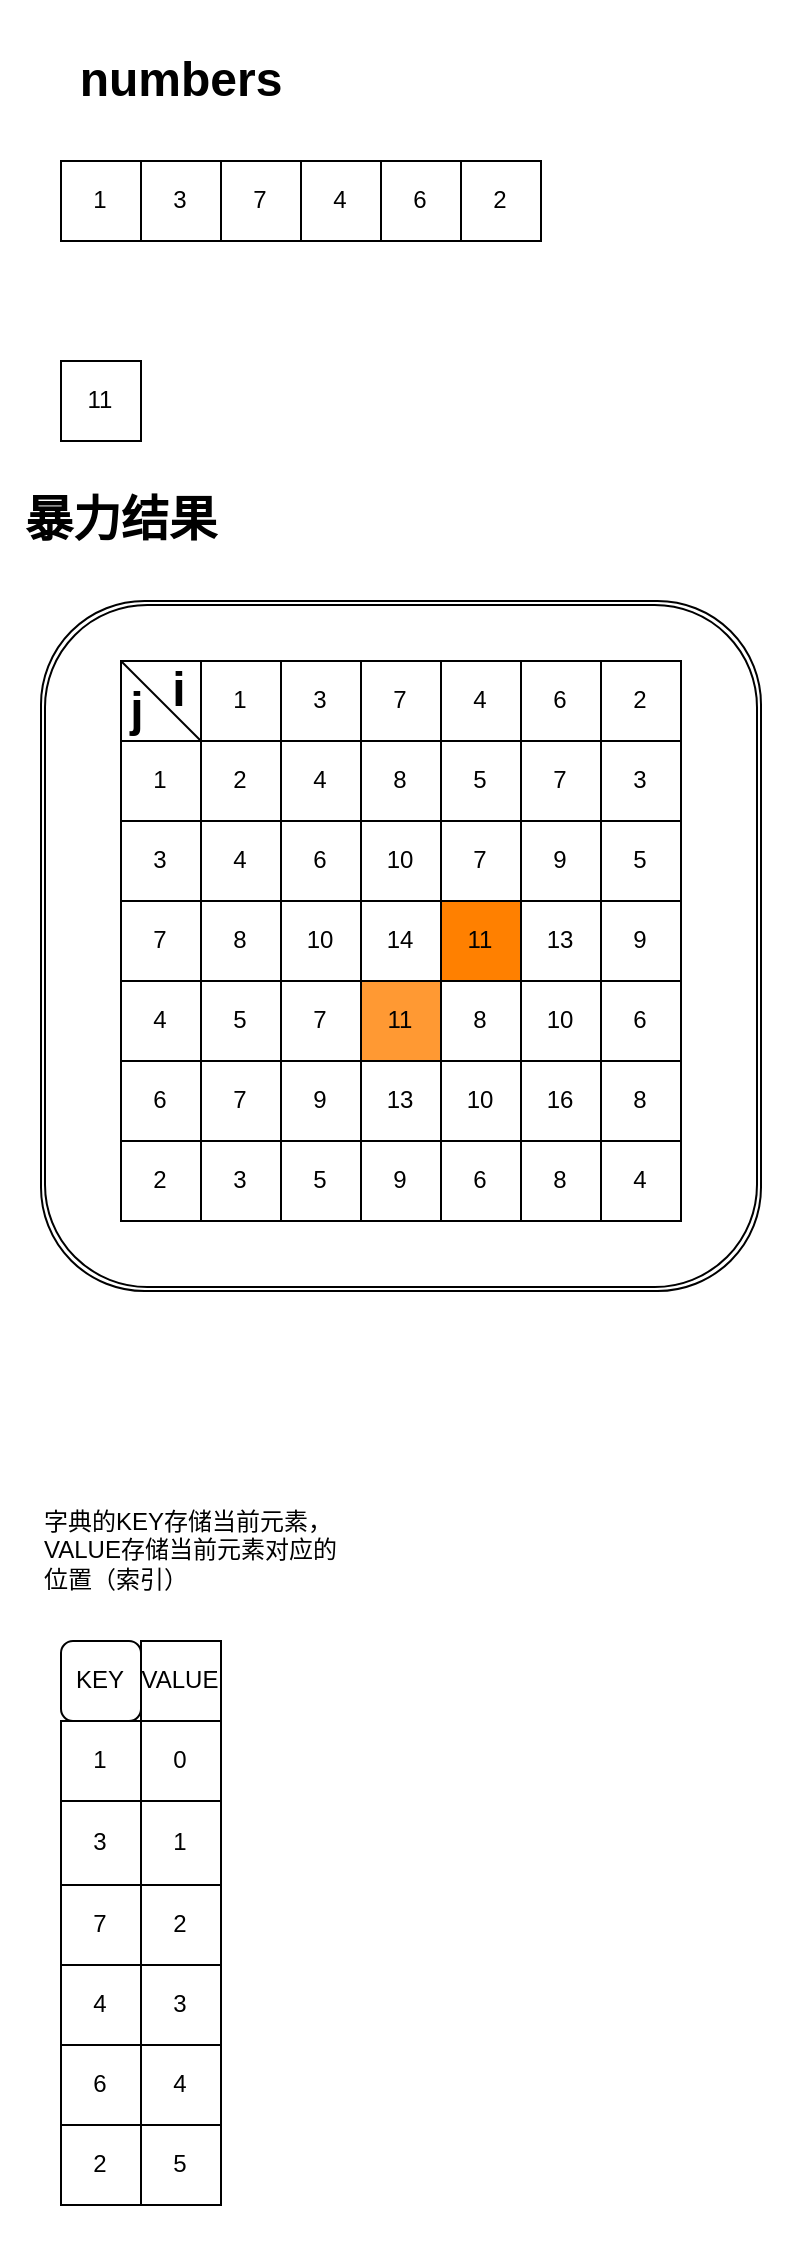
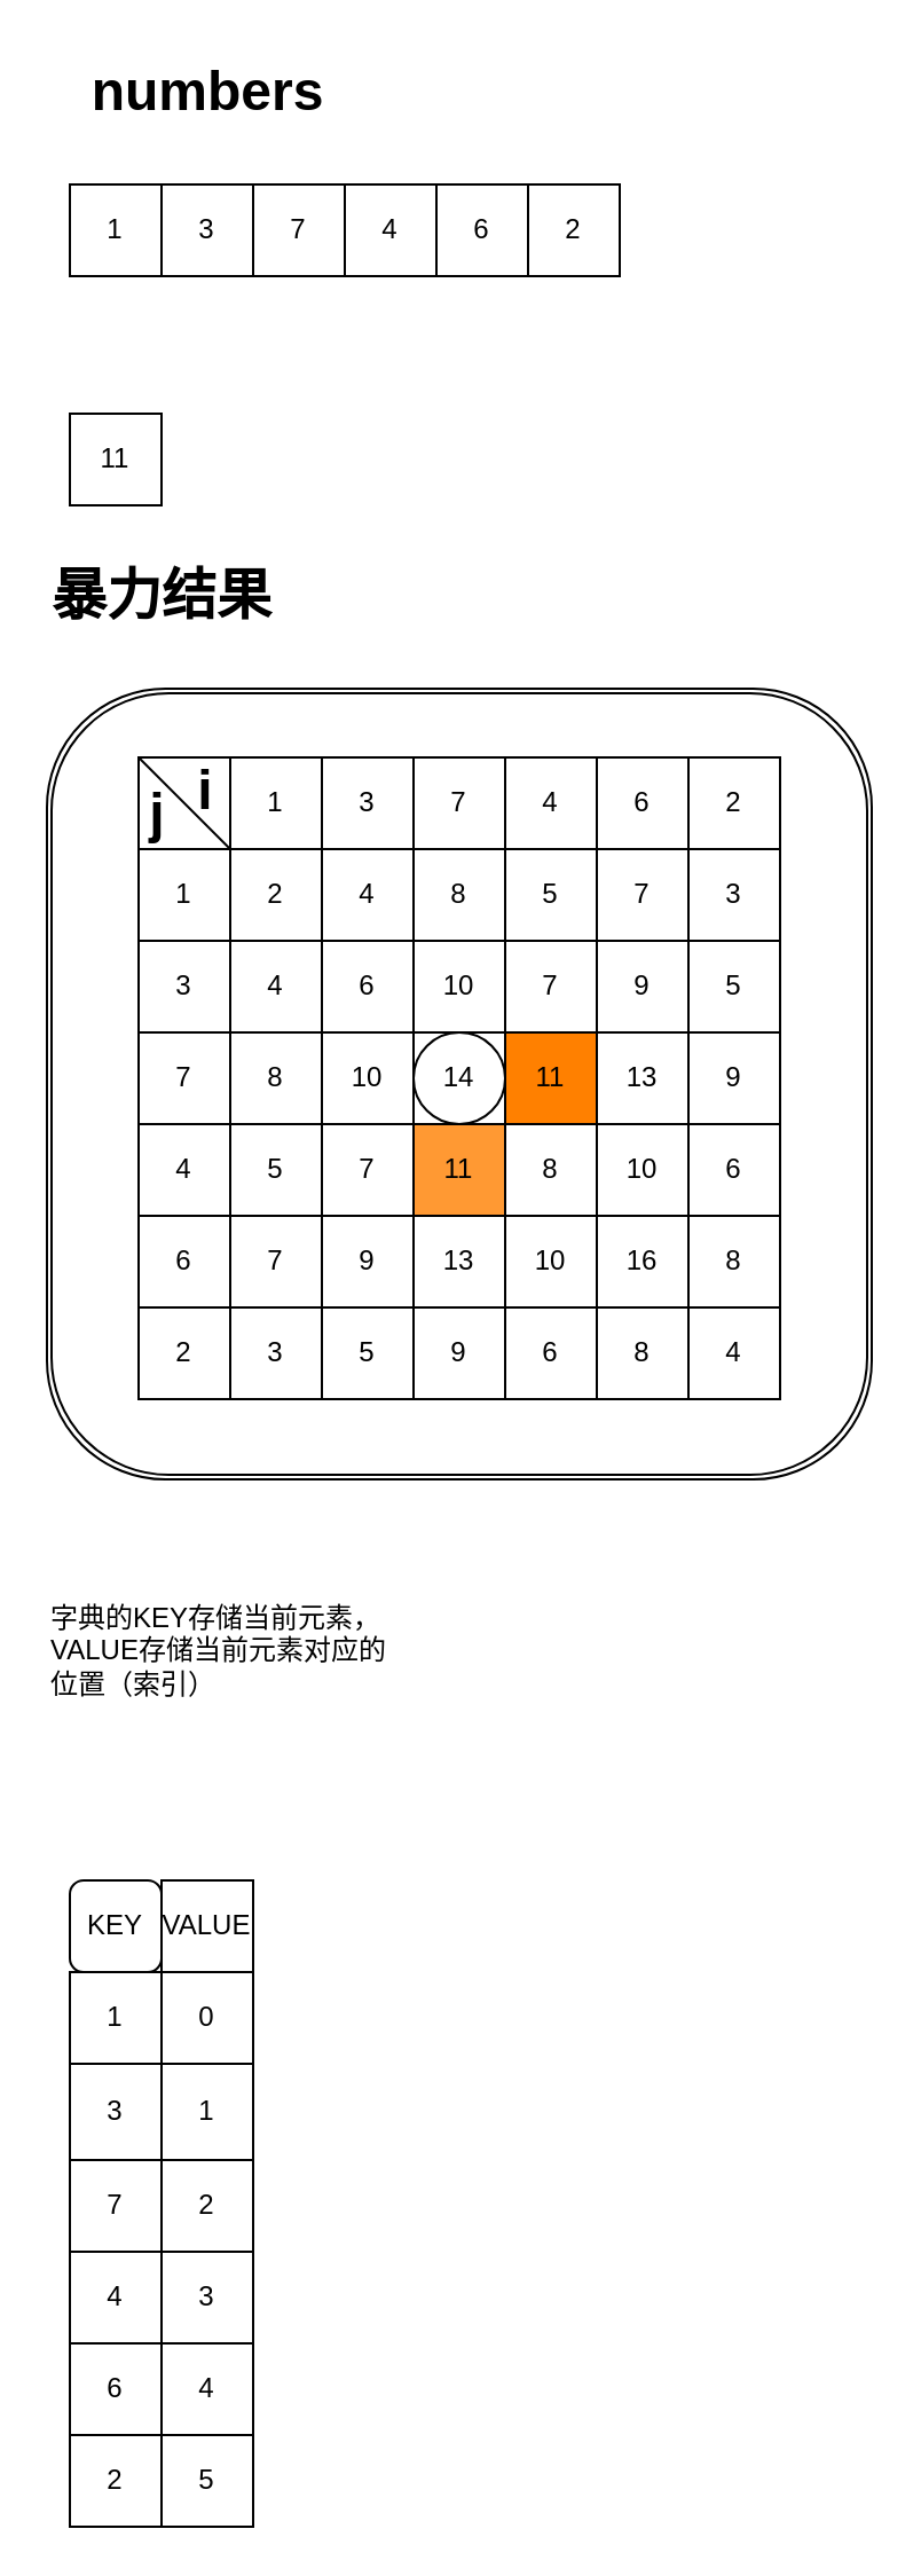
  <mxCell id="0" />
  <mxCell id="1" parent="0" />
  <mxCell id="2" value="numbers" style="text;strokeColor=none;fillColor=none;html=1;fontSize=24;fontStyle=1;verticalAlign=middle;align=center;" parent="1" vertex="1"><mxGeometry x="40" y="20" width="100" height="40" as="geometry" /></mxCell>
  <mxCell id="3" value="" style="group" parent="1" vertex="1" connectable="0"><mxGeometry x="30" y="80" width="240" height="40" as="geometry" /></mxCell>
  <mxCell id="4" value="2" style="rounded=0;whiteSpace=wrap;html=1;" parent="3" vertex="1"><mxGeometry x="200" width="40" height="40" as="geometry" /></mxCell>
  <mxCell id="5" value="6" style="rounded=0;whiteSpace=wrap;html=1;" parent="3" vertex="1"><mxGeometry x="160" width="40" height="40" as="geometry" /></mxCell>
  <mxCell id="6" value="4" style="rounded=0;whiteSpace=wrap;html=1;" parent="3" vertex="1"><mxGeometry x="120" width="40" height="40" as="geometry" /></mxCell>
  <mxCell id="7" value="7" style="rounded=0;whiteSpace=wrap;html=1;" parent="3" vertex="1"><mxGeometry x="80" width="40" height="40" as="geometry" /></mxCell>
  <mxCell id="8" value="3" style="rounded=0;whiteSpace=wrap;html=1;" parent="3" vertex="1"><mxGeometry x="40" width="40" height="40" as="geometry" /></mxCell>
  <mxCell id="9" value="1" style="rounded=0;whiteSpace=wrap;html=1;" parent="3" vertex="1"><mxGeometry width="40" height="40" as="geometry" /></mxCell>
  <mxCell id="10" value="11" style="rounded=0;whiteSpace=wrap;html=1;" parent="1" vertex="1"><mxGeometry x="30" y="180" width="40" height="40" as="geometry" /></mxCell>
  <mxCell id="11" value="" style="group" parent="1" vertex="1" connectable="0"><mxGeometry x="50" y="330" width="330" height="315" as="geometry" /></mxCell>
  <mxCell id="12" value="" style="shape=ext;double=1;rounded=1;whiteSpace=wrap;html=1;fillColor=#FFFFFF;" parent="11" vertex="1"><mxGeometry x="-30" y="-30" width="360" height="345" as="geometry" /></mxCell>
  <mxCell id="13" value="" style="group" parent="11" vertex="1" connectable="0"><mxGeometry x="50" width="240" height="40" as="geometry" /></mxCell>
  <mxCell id="14" value="2" style="rounded=0;whiteSpace=wrap;html=1;" parent="13" vertex="1"><mxGeometry x="200" width="40" height="40" as="geometry" /></mxCell>
  <mxCell id="15" value="6" style="rounded=0;whiteSpace=wrap;html=1;" parent="13" vertex="1"><mxGeometry x="160" width="40" height="40" as="geometry" /></mxCell>
  <mxCell id="16" value="4" style="rounded=0;whiteSpace=wrap;html=1;" parent="13" vertex="1"><mxGeometry x="120" width="40" height="40" as="geometry" /></mxCell>
  <mxCell id="17" value="7" style="rounded=0;whiteSpace=wrap;html=1;" parent="13" vertex="1"><mxGeometry x="80" width="40" height="40" as="geometry" /></mxCell>
  <mxCell id="18" value="3" style="rounded=0;whiteSpace=wrap;html=1;" parent="13" vertex="1"><mxGeometry x="40" width="40" height="40" as="geometry" /></mxCell>
  <mxCell id="19" value="1" style="rounded=0;whiteSpace=wrap;html=1;" parent="13" vertex="1"><mxGeometry width="40" height="40" as="geometry" /></mxCell>
  <mxCell id="20" value="1" style="rounded=0;whiteSpace=wrap;html=1;" parent="11" vertex="1"><mxGeometry x="10" y="40" width="40" height="40" as="geometry" /></mxCell>
  <mxCell id="21" value="3" style="rounded=0;whiteSpace=wrap;html=1;" parent="11" vertex="1"><mxGeometry x="10" y="80" width="40" height="40" as="geometry" /></mxCell>
  <mxCell id="22" value="7" style="rounded=0;whiteSpace=wrap;html=1;" parent="11" vertex="1"><mxGeometry x="10" y="120" width="40" height="40" as="geometry" /></mxCell>
  <mxCell id="23" value="4" style="rounded=0;whiteSpace=wrap;html=1;" parent="11" vertex="1"><mxGeometry x="10" y="160" width="40" height="40" as="geometry" /></mxCell>
  <mxCell id="24" value="6" style="rounded=0;whiteSpace=wrap;html=1;" parent="11" vertex="1"><mxGeometry x="10" y="200" width="40" height="40" as="geometry" /></mxCell>
  <mxCell id="25" value="2" style="rounded=0;whiteSpace=wrap;html=1;" parent="11" vertex="1"><mxGeometry x="10" y="240" width="40" height="40" as="geometry" /></mxCell>
  <mxCell id="26" value="2" style="rounded=0;whiteSpace=wrap;html=1;" parent="11" vertex="1"><mxGeometry x="50" y="40" width="40" height="40" as="geometry" /></mxCell>
  <mxCell id="27" value="4" style="rounded=0;whiteSpace=wrap;html=1;" parent="11" vertex="1"><mxGeometry x="90" y="40" width="40" height="40" as="geometry" /></mxCell>
  <mxCell id="28" value="8" style="rounded=0;whiteSpace=wrap;html=1;" parent="11" vertex="1"><mxGeometry x="130" y="40" width="40" height="40" as="geometry" /></mxCell>
  <mxCell id="29" value="4" style="rounded=0;whiteSpace=wrap;html=1;" parent="11" vertex="1"><mxGeometry x="50" y="80" width="40" height="40" as="geometry" /></mxCell>
  <mxCell id="30" value="8" style="rounded=0;whiteSpace=wrap;html=1;" parent="11" vertex="1"><mxGeometry x="50" y="120" width="40" height="40" as="geometry" /></mxCell>
  <mxCell id="31" value="5" style="rounded=0;whiteSpace=wrap;html=1;" parent="11" vertex="1"><mxGeometry x="50" y="160" width="40" height="40" as="geometry" /></mxCell>
  <mxCell id="32" value="7" style="rounded=0;whiteSpace=wrap;html=1;" parent="11" vertex="1"><mxGeometry x="50" y="200" width="40" height="40" as="geometry" /></mxCell>
  <mxCell id="33" value="3" style="rounded=0;whiteSpace=wrap;html=1;" parent="11" vertex="1"><mxGeometry x="50" y="240" width="40" height="40" as="geometry" /></mxCell>
  <mxCell id="34" value="6" style="rounded=0;whiteSpace=wrap;html=1;" parent="11" vertex="1"><mxGeometry x="90" y="80" width="40" height="40" as="geometry" /></mxCell>
  <mxCell id="35" value="10" style="rounded=0;whiteSpace=wrap;html=1;" parent="11" vertex="1"><mxGeometry x="90" y="120" width="40" height="40" as="geometry" /></mxCell>
  <mxCell id="36" value="7" style="rounded=0;whiteSpace=wrap;html=1;" parent="11" vertex="1"><mxGeometry x="90" y="160" width="40" height="40" as="geometry" /></mxCell>
  <mxCell id="37" value="9" style="rounded=0;whiteSpace=wrap;html=1;" parent="11" vertex="1"><mxGeometry x="90" y="200" width="40" height="40" as="geometry" /></mxCell>
  <mxCell id="38" value="5" style="rounded=0;whiteSpace=wrap;html=1;" parent="11" vertex="1"><mxGeometry x="90" y="240" width="40" height="40" as="geometry" /></mxCell>
  <mxCell id="39" value="10" style="rounded=0;whiteSpace=wrap;html=1;" parent="11" vertex="1"><mxGeometry x="130" y="80" width="40" height="40" as="geometry" /></mxCell>
- <mxCell id="40" value="14" style="rounded=0;whiteSpace=wrap;html=1;" parent="11" vertex="1"><mxGeometry x="130" y="120" width="40" height="40" as="geometry" /></mxCell>
+ <mxCell id="40" value="14" style="ellipse;whiteSpace=wrap;html=1;" parent="11" vertex="1"><mxGeometry x="130" y="120" width="40" height="40" as="geometry" /></mxCell>
  <mxCell id="41" value="11" style="rounded=0;whiteSpace=wrap;html=1;fillColor=#FF9933;" parent="11" vertex="1"><mxGeometry x="130" y="160" width="40" height="40" as="geometry" /></mxCell>
  <mxCell id="42" value="13" style="rounded=0;whiteSpace=wrap;html=1;" parent="11" vertex="1"><mxGeometry x="130" y="200" width="40" height="40" as="geometry" /></mxCell>
  <mxCell id="43" value="9" style="rounded=0;whiteSpace=wrap;html=1;" parent="11" vertex="1"><mxGeometry x="130" y="240" width="40" height="40" as="geometry" /></mxCell>
  <mxCell id="44" value="5" style="rounded=0;whiteSpace=wrap;html=1;" parent="11" vertex="1"><mxGeometry x="170" y="40" width="40" height="40" as="geometry" /></mxCell>
  <mxCell id="45" value="6" style="rounded=0;whiteSpace=wrap;html=1;" parent="11" vertex="1"><mxGeometry x="170" y="240" width="40" height="40" as="geometry" /></mxCell>
  <mxCell id="46" value="10" style="rounded=0;whiteSpace=wrap;html=1;" parent="11" vertex="1"><mxGeometry x="170" y="200" width="40" height="40" as="geometry" /></mxCell>
  <mxCell id="47" value="8" style="rounded=0;whiteSpace=wrap;html=1;" parent="11" vertex="1"><mxGeometry x="170" y="160" width="40" height="40" as="geometry" /></mxCell>
  <mxCell id="48" value="11" style="rounded=0;whiteSpace=wrap;html=1;fillColor=#FF8000;" parent="11" vertex="1"><mxGeometry x="170" y="120" width="40" height="40" as="geometry" /></mxCell>
  <mxCell id="49" value="7" style="rounded=0;whiteSpace=wrap;html=1;" parent="11" vertex="1"><mxGeometry x="170" y="80" width="40" height="40" as="geometry" /></mxCell>
  <mxCell id="50" value="3" style="rounded=0;whiteSpace=wrap;html=1;" parent="11" vertex="1"><mxGeometry x="250" y="40" width="40" height="40" as="geometry" /></mxCell>
  <mxCell id="51" value="5" style="rounded=0;whiteSpace=wrap;html=1;" parent="11" vertex="1"><mxGeometry x="250" y="80" width="40" height="40" as="geometry" /></mxCell>
  <mxCell id="52" value="9" style="rounded=0;whiteSpace=wrap;html=1;" parent="11" vertex="1"><mxGeometry x="250" y="120" width="40" height="40" as="geometry" /></mxCell>
  <mxCell id="53" value="6" style="rounded=0;whiteSpace=wrap;html=1;" parent="11" vertex="1"><mxGeometry x="250" y="160" width="40" height="40" as="geometry" /></mxCell>
  <mxCell id="54" value="8" style="rounded=0;whiteSpace=wrap;html=1;" parent="11" vertex="1"><mxGeometry x="250" y="200" width="40" height="40" as="geometry" /></mxCell>
  <mxCell id="55" value="4" style="rounded=0;whiteSpace=wrap;html=1;" parent="11" vertex="1"><mxGeometry x="250" y="240" width="40" height="40" as="geometry" /></mxCell>
  <mxCell id="56" value="7" style="rounded=0;whiteSpace=wrap;html=1;" parent="11" vertex="1"><mxGeometry x="210" y="40" width="40" height="40" as="geometry" /></mxCell>
  <mxCell id="57" value="9" style="rounded=0;whiteSpace=wrap;html=1;" parent="11" vertex="1"><mxGeometry x="210" y="80" width="40" height="40" as="geometry" /></mxCell>
  <mxCell id="58" value="13" style="rounded=0;whiteSpace=wrap;html=1;" parent="11" vertex="1"><mxGeometry x="210" y="120" width="40" height="40" as="geometry" /></mxCell>
  <mxCell id="59" value="10" style="rounded=0;whiteSpace=wrap;html=1;" parent="11" vertex="1"><mxGeometry x="210" y="160" width="40" height="40" as="geometry" /></mxCell>
  <mxCell id="60" value="16" style="rounded=0;whiteSpace=wrap;html=1;" parent="11" vertex="1"><mxGeometry x="210" y="200" width="40" height="40" as="geometry" /></mxCell>
  <mxCell id="61" value="8" style="rounded=0;whiteSpace=wrap;html=1;" parent="11" vertex="1"><mxGeometry x="210" y="240" width="40" height="40" as="geometry" /></mxCell>
  <mxCell id="62" value="" style="rounded=0;whiteSpace=wrap;html=1;" parent="11" vertex="1"><mxGeometry x="10" width="40" height="40" as="geometry" /></mxCell>
  <mxCell id="63" value="" style="endArrow=none;html=1;entryX=0;entryY=0;entryDx=0;entryDy=0;exitX=1;exitY=0;exitDx=0;exitDy=0;" parent="11" source="64" target="62" edge="1"><mxGeometry width="50" height="50" relative="1" as="geometry"><mxPoint x="10" y="50" as="sourcePoint" /><mxPoint x="60" as="targetPoint" /></mxGeometry></mxCell>
  <mxCell id="64" value="i" style="text;strokeColor=none;fillColor=none;html=1;fontSize=24;fontStyle=1;verticalAlign=middle;align=center;" parent="11" vertex="1"><mxGeometry x="24" width="30" height="30" as="geometry" /></mxCell>
  <mxCell id="65" value="" style="endArrow=none;html=1;entryX=0;entryY=0;entryDx=0;entryDy=0;exitX=1;exitY=0;exitDx=0;exitDy=0;" parent="11" source="20" target="62" edge="1"><mxGeometry width="50" height="50" relative="1" as="geometry"><mxPoint x="50" y="40" as="sourcePoint" /><mxPoint x="10" as="targetPoint" /></mxGeometry></mxCell>
  <mxCell id="66" value="j" style="text;strokeColor=none;fillColor=none;html=1;fontSize=24;fontStyle=1;verticalAlign=middle;align=center;" parent="11" vertex="1"><mxGeometry y="10" width="36" height="30" as="geometry" /></mxCell>
- <mxCell id="67" value="暴力结果" style="text;strokeColor=none;fillColor=none;html=1;fontSize=24;fontStyle=1;verticalAlign=middle;align=center;" parent="1" vertex="1"><mxGeometry x="10" y="240" width="100" height="40" as="geometry" /></mxCell>
- <mxCell id="68" value="字典的KEY存储当前元素，VALUE存储当前元素对应的位置（索引）" style="text;html=1;strokeColor=none;fillColor=none;align=left;verticalAlign=middle;whiteSpace=wrap;rounded=0;" vertex="1" parent="1"><mxGeometry x="20" y="730" width="160" height="90" as="geometry" /></mxCell>
+ <mxCell id="67" value="暴力结果" style="text;strokeColor=none;fillColor=none;html=1;fontSize=24;fontStyle=1;verticalAlign=middle;align=center;" parent="1" vertex="1"><mxGeometry x="20" y="240" width="100" height="40" as="geometry" /></mxCell>
+ <mxCell id="68" value="字典的KEY存储当前元素，VALUE存储当前元素对应的位置（索引）" style="text;html=1;strokeColor=none;fillColor=none;align=left;verticalAlign=middle;whiteSpace=wrap;rounded=0;" vertex="1" parent="1"><mxGeometry x="20" y="675" width="160" height="90" as="geometry" /></mxCell>
  <mxCell id="69" value="" style="group" vertex="1" connectable="0" parent="1"><mxGeometry x="30" y="820" width="80" height="282" as="geometry" /></mxCell>
  <mxCell id="70" value="1" style="rounded=0;whiteSpace=wrap;html=1;" vertex="1" parent="69"><mxGeometry y="40" width="40" height="40" as="geometry" /></mxCell>
  <mxCell id="71" value="3" style="rounded=0;whiteSpace=wrap;html=1;" vertex="1" parent="69"><mxGeometry y="80" width="40" height="42" as="geometry" /></mxCell>
  <mxCell id="72" value="7" style="rounded=0;whiteSpace=wrap;html=1;" vertex="1" parent="69"><mxGeometry y="122" width="40" height="40" as="geometry" /></mxCell>
  <mxCell id="73" value="4" style="rounded=0;whiteSpace=wrap;html=1;" vertex="1" parent="69"><mxGeometry y="162" width="40" height="40" as="geometry" /></mxCell>
  <mxCell id="74" value="6" style="rounded=0;whiteSpace=wrap;html=1;" vertex="1" parent="69"><mxGeometry y="202" width="40" height="40" as="geometry" /></mxCell>
  <mxCell id="75" value="0" style="rounded=0;whiteSpace=wrap;html=1;" vertex="1" parent="69"><mxGeometry x="40" y="40" width="40" height="40" as="geometry" /></mxCell>
  <mxCell id="76" value="1" style="rounded=0;whiteSpace=wrap;html=1;" vertex="1" parent="69"><mxGeometry x="40" y="80" width="40" height="42" as="geometry" /></mxCell>
  <mxCell id="77" value="2" style="rounded=0;whiteSpace=wrap;html=1;" vertex="1" parent="69"><mxGeometry x="40" y="122" width="40" height="40" as="geometry" /></mxCell>
  <mxCell id="78" value="3" style="rounded=0;whiteSpace=wrap;html=1;" vertex="1" parent="69"><mxGeometry x="40" y="162" width="40" height="40" as="geometry" /></mxCell>
  <mxCell id="79" value="4" style="rounded=0;whiteSpace=wrap;html=1;" vertex="1" parent="69"><mxGeometry x="40" y="202" width="40" height="40" as="geometry" /></mxCell>
  <mxCell id="80" value="2" style="rounded=0;whiteSpace=wrap;html=1;" vertex="1" parent="69"><mxGeometry y="242" width="40" height="40" as="geometry" /></mxCell>
  <mxCell id="81" value="5" style="rounded=0;whiteSpace=wrap;html=1;" vertex="1" parent="69"><mxGeometry x="40" y="242" width="40" height="40" as="geometry" /></mxCell>
  <mxCell id="82" value="KEY" style="whiteSpace=wrap;html=1;rounded=1;" vertex="1" parent="69"><mxGeometry width="40" height="40" as="geometry" /></mxCell>
  <mxCell id="83" value="VALUE" style="rounded=0;whiteSpace=wrap;html=1;" vertex="1" parent="69"><mxGeometry x="40" width="40" height="40" as="geometry" /></mxCell>
